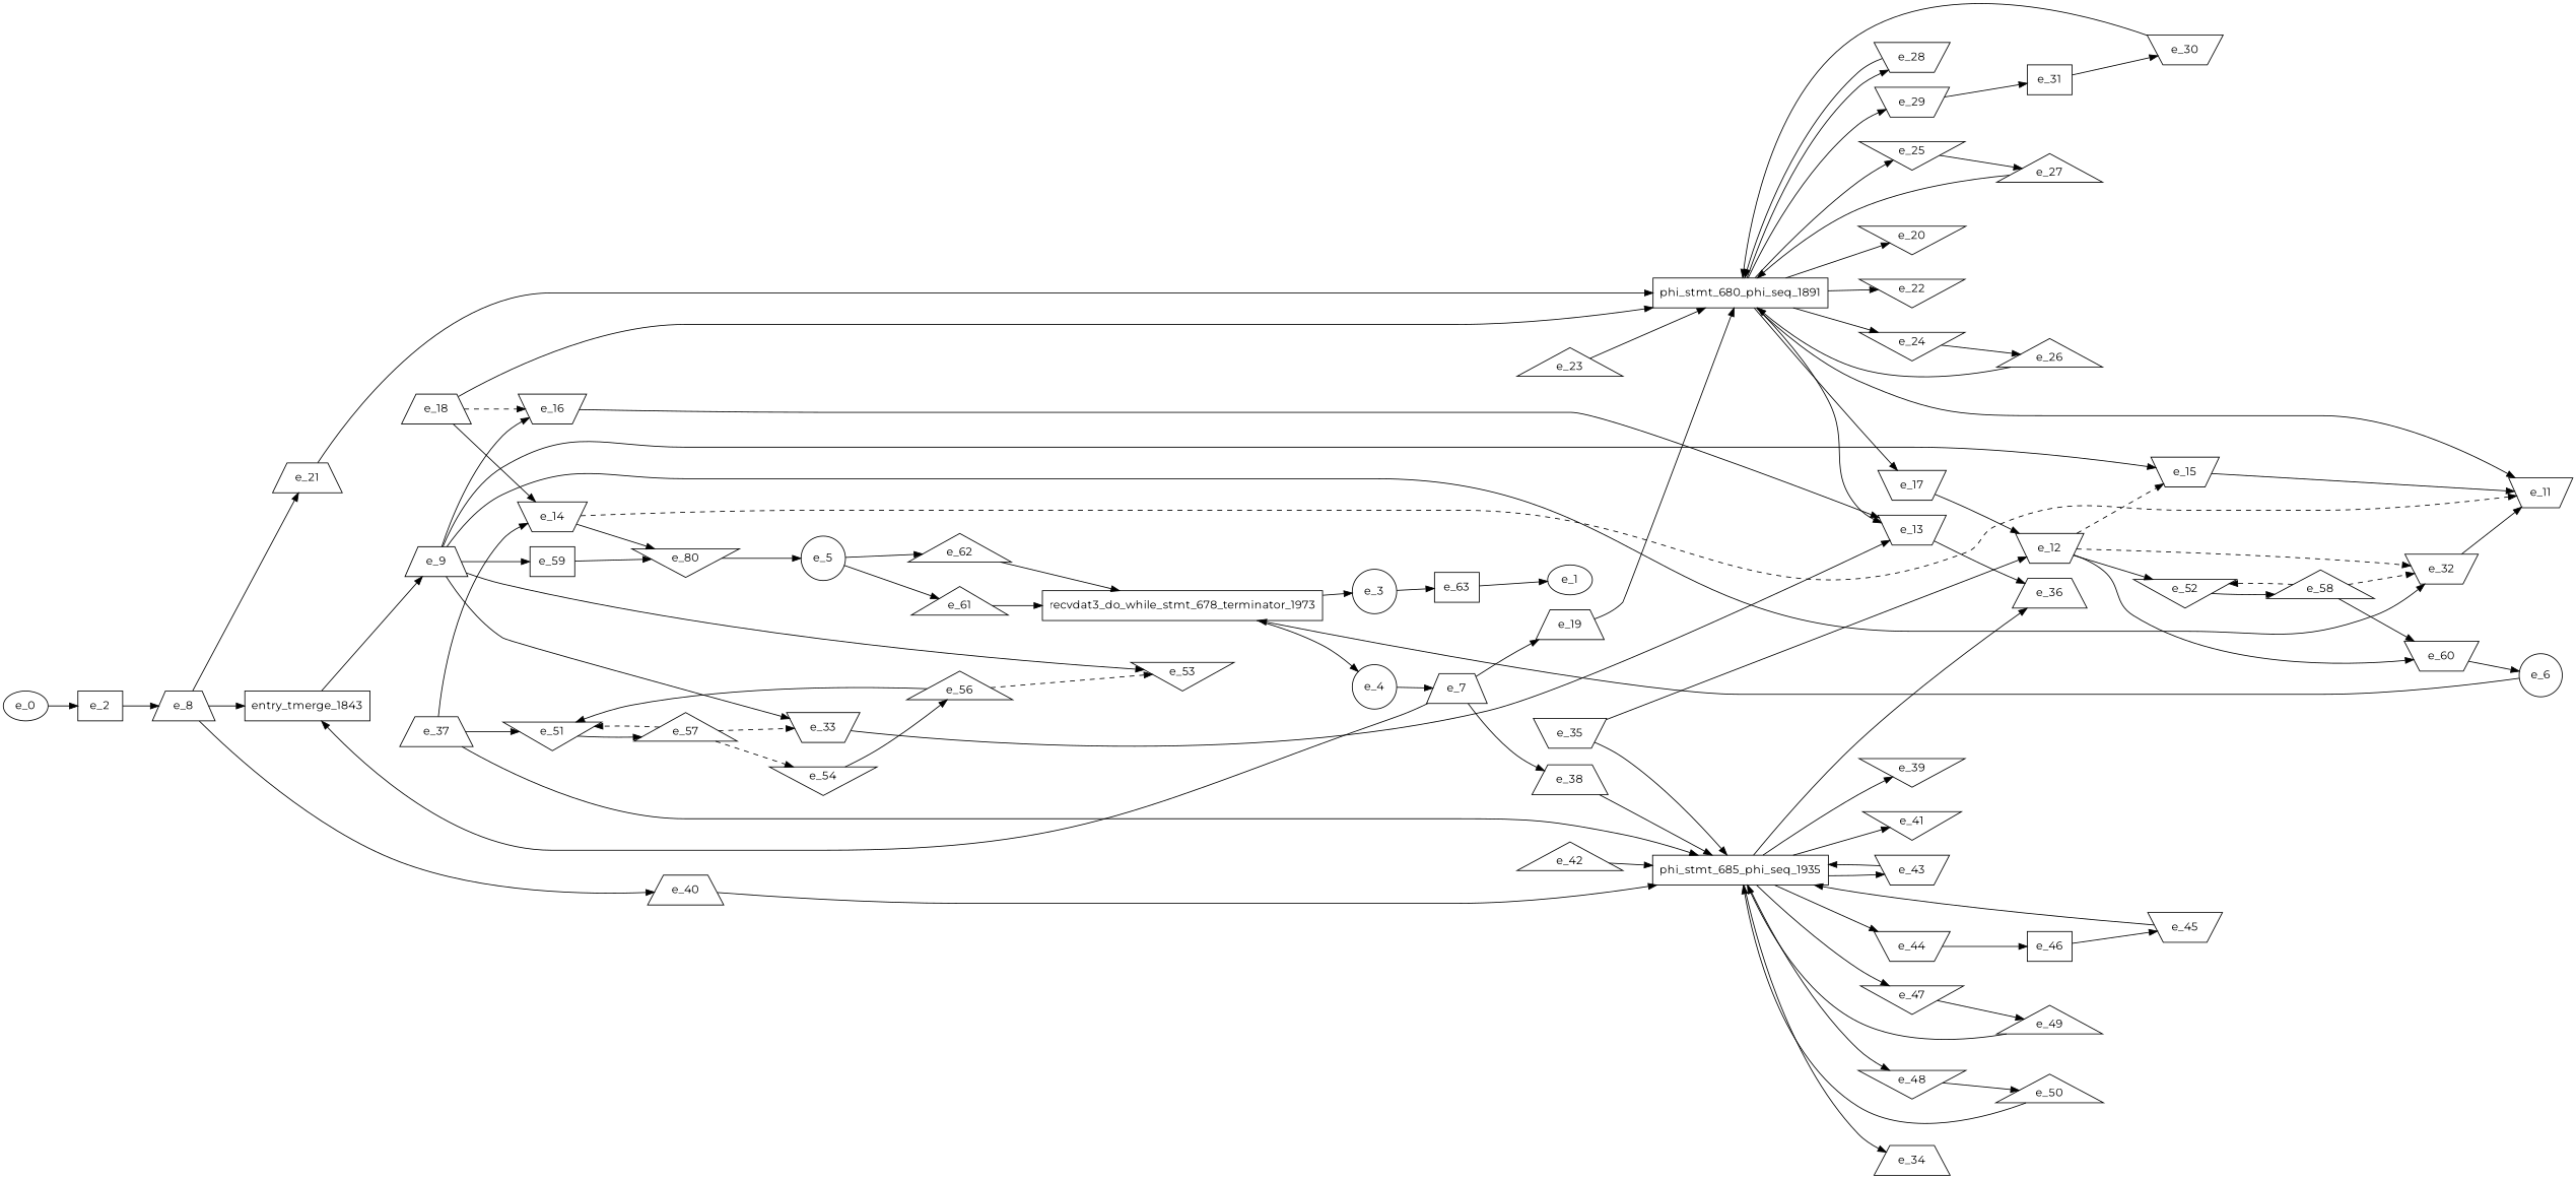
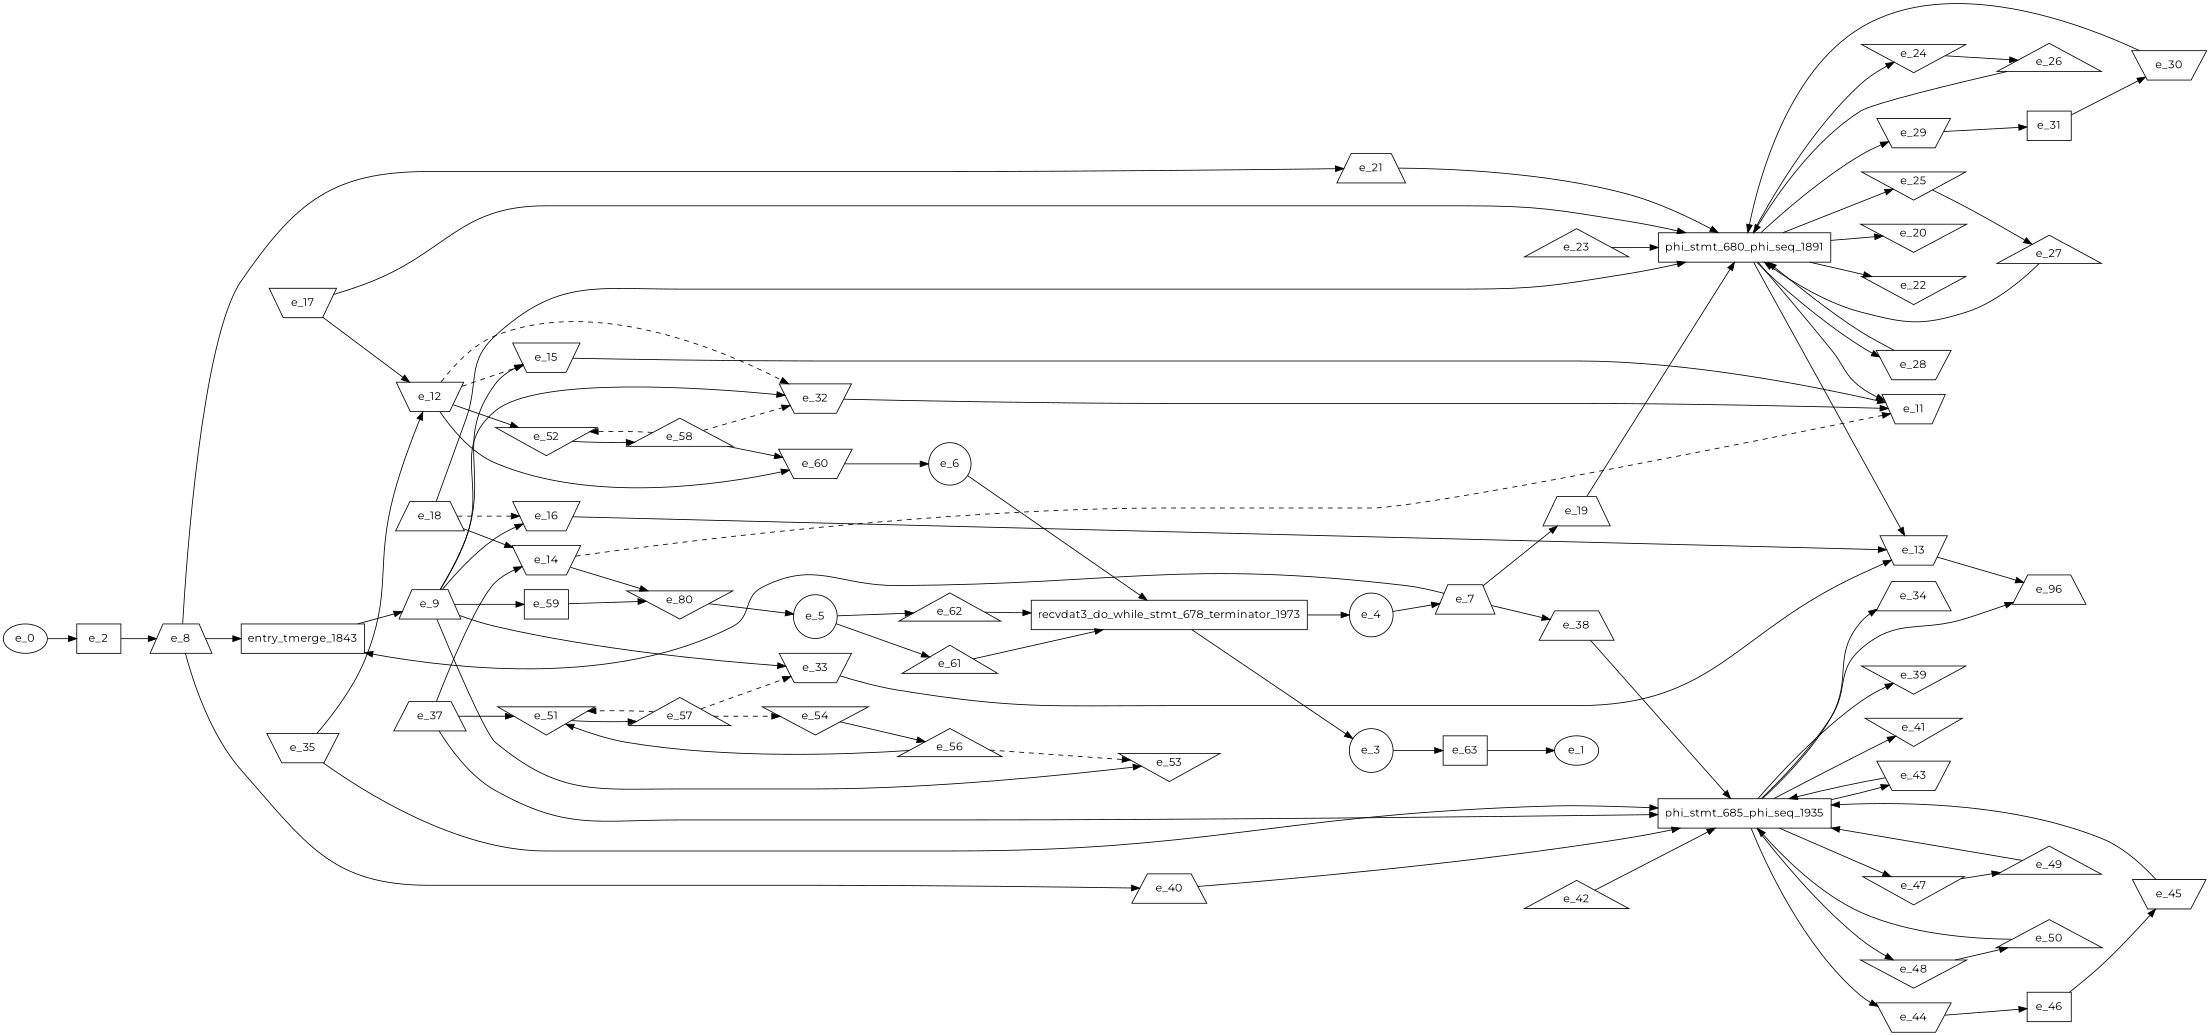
  digraph {
    fontname=Montserrat
    rankdir=LR
    node [fontname=Montserrat shape=invtrapezium]
    edge [fontname=Montserrat]
    e_2 [shape=dot]
    e_8 [shape=trapezium]
    e_0 [shape=""]
    entry_tmerge_1843 [shape=rectangle]
    e_21 [shape=trapezium]
    e_40 [shape=trapezium]
    e_3 [shape=circle]
    e_63 [shape=dot]
    e_1 [shape=""]
    e_4 [shape=circle]
    e_7 [shape=trapezium]
    e_19 [shape=trapezium]
    e_38 [shape=trapezium]
    e_5 [shape=circle]
    e_61 [shape=triangle]
    e_62 [shape=triangle]
    recvdat3_do_while_stmt_678_terminator_1973 [shape=rectangle]
    e_6 [shape=circle]
    phi_stmt_680_phi_seq_1891 [shape=rectangle]
    phi_stmt_685_phi_seq_1935 [shape=rectangle]
    e_9 [shape=trapezium]
    e_15
    e_16
    e_32
    e_33
    e_53 [shape=invtriangle]
    e_59 [shape=dot]
    e_11
    e_13
    n30 [label=e_80 shape=invtriangle]
    e_34 [shape=trapezium]
    e_12
    e_52 [shape=invtriangle]
    e_60
    e_58 [shape=triangle]
-   e_36 [shape=trapezium]
+   e_36 [shape=trapezium label=e_96]
    e_14
    e_17
    e_20 [shape=invtriangle]
    e_22 [shape=invtriangle]
    e_24 [shape=invtriangle]
    e_25 [shape=invtriangle]
    e_28
    e_29
    e_18 [shape=trapezium]
    e_23 [shape=triangle]
    e_26 [shape=triangle]
    e_27 [shape=triangle]
    e_31 [shape=dot]
    e_30
    e_35
    e_39 [shape=invtriangle]
    e_41 [shape=invtriangle]
    e_43
    e_44
    e_47 [shape=invtriangle]
    e_48 [shape=invtriangle]
    e_37 [shape=trapezium]
    e_51 [shape=invtriangle]
    e_57 [shape=triangle]
    e_42 [shape=triangle]
    e_46 [shape=dot]
    e_45
    e_49 [shape=triangle]
    e_50 [shape=triangle]
    e_54 [shape=invtriangle]
    e_56 [shape=triangle]
    e_2 -> e_8
    e_8 -> entry_tmerge_1843
    e_8 -> e_21
    e_8 -> e_40
    e_0 -> e_2
    entry_tmerge_1843 -> e_9
    e_21 -> phi_stmt_680_phi_seq_1891
    e_40 -> phi_stmt_685_phi_seq_1935
    e_3 -> e_63
    e_63 -> e_1
    e_4 -> e_7
    e_7 -> entry_tmerge_1843
    e_7 -> e_19
    e_7 -> e_38
    e_19 -> phi_stmt_680_phi_seq_1891
    e_38 -> phi_stmt_685_phi_seq_1935
    e_5 -> e_61
    e_5 -> e_62
    e_61 -> recvdat3_do_while_stmt_678_terminator_1973
    e_62 -> recvdat3_do_while_stmt_678_terminator_1973
    recvdat3_do_while_stmt_678_terminator_1973 -> e_3
    recvdat3_do_while_stmt_678_terminator_1973 -> e_4
    e_6 -> recvdat3_do_while_stmt_678_terminator_1973
    phi_stmt_680_phi_seq_1891 -> e_11
    phi_stmt_680_phi_seq_1891 -> e_13
    phi_stmt_680_phi_seq_1891 -> e_20
    phi_stmt_680_phi_seq_1891 -> e_22
    phi_stmt_680_phi_seq_1891 -> e_24
    phi_stmt_680_phi_seq_1891 -> e_25
    phi_stmt_680_phi_seq_1891 -> e_28
    phi_stmt_680_phi_seq_1891 -> e_29
    phi_stmt_685_phi_seq_1935 -> e_34
    phi_stmt_685_phi_seq_1935 -> e_36
    phi_stmt_685_phi_seq_1935 -> e_39
    phi_stmt_685_phi_seq_1935 -> e_41
    phi_stmt_685_phi_seq_1935 -> e_43
    phi_stmt_685_phi_seq_1935 -> e_44
    phi_stmt_685_phi_seq_1935 -> e_47
    phi_stmt_685_phi_seq_1935 -> e_48
    e_9 -> e_15
    e_9 -> e_16
    e_9 -> e_32
    e_9 -> e_33
    e_9 -> e_53
    e_9 -> e_59
    e_15 -> e_11
    e_16 -> e_13
    e_32 -> e_11
    e_33 -> e_13
    e_59 -> n30
    e_13 -> e_36
    n30 -> e_5
    e_12 -> e_15 [style=dashed]
    e_12 -> e_32 [style=dashed]
    e_12 -> e_52
    e_12 -> e_60
    e_52 -> e_58
    e_60 -> e_6
    e_58 -> e_32 [style=dashed]
    e_58 -> e_52 [style=dashed]
    e_58 -> e_60
    e_14 -> e_11 [style=dashed]
    e_14 -> n30
-   phi_stmt_680_phi_seq_1891 -> e_17
+   e_17 -> phi_stmt_680_phi_seq_1891
    e_17 -> e_12
    e_24 -> e_26
    e_25 -> e_27
    e_28 -> phi_stmt_680_phi_seq_1891
    e_29 -> e_31
    e_18 -> phi_stmt_680_phi_seq_1891
    e_18 -> e_16 [style=dashed]
    e_18 -> e_14
    e_23 -> phi_stmt_680_phi_seq_1891
    e_26 -> phi_stmt_680_phi_seq_1891
    e_27 -> phi_stmt_680_phi_seq_1891
    e_31 -> e_30
    e_30 -> phi_stmt_680_phi_seq_1891
    e_35 -> phi_stmt_685_phi_seq_1935
    e_35 -> e_12
    e_43 -> phi_stmt_685_phi_seq_1935
    e_44 -> e_46
    e_47 -> e_49
    e_48 -> e_50
    e_37 -> phi_stmt_685_phi_seq_1935
    e_37 -> e_14
    e_37 -> e_51
    e_51 -> e_57
    e_57 -> e_33 [style=dashed]
    e_57 -> e_51 [style=dashed]
    e_57 -> e_54 [style=dashed]
    e_42 -> phi_stmt_685_phi_seq_1935
    e_46 -> e_45
    e_45 -> phi_stmt_685_phi_seq_1935
    e_49 -> phi_stmt_685_phi_seq_1935
    e_50 -> phi_stmt_685_phi_seq_1935
    e_54 -> e_56
    e_56 -> e_53 [style=dashed]
    e_56 -> e_51
  }
